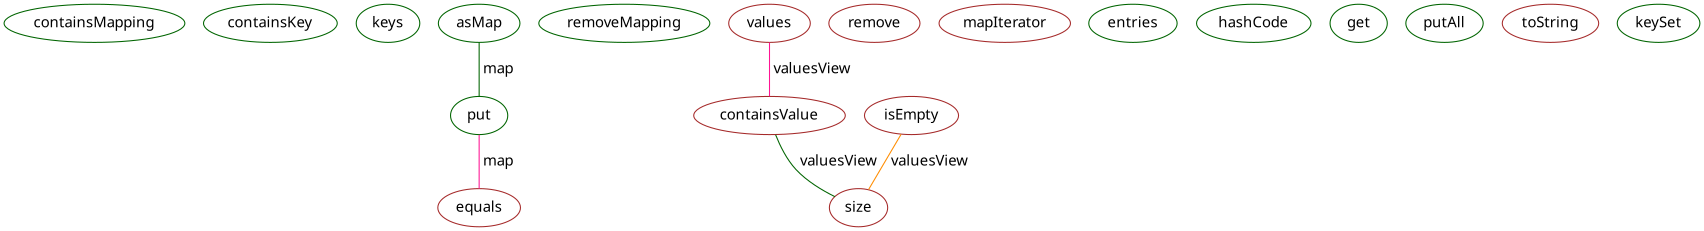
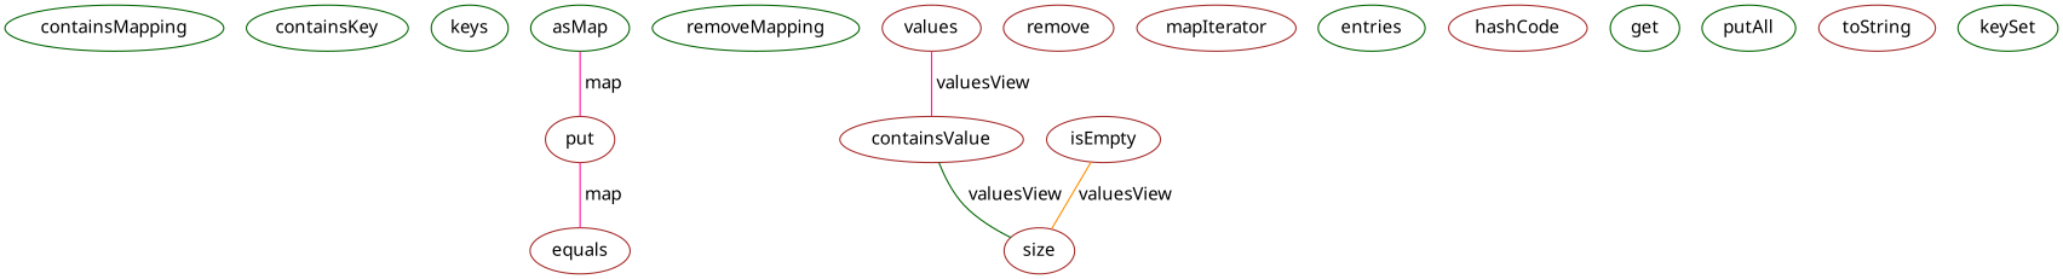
  digraph {
    fontname="Noto Sans"
    node [color=darkgreen fontname="Noto Sans"]
    edge [color=deeppink dir=none fontname="Noto Sans"]
    containsMapping
    containsKey
    keys
-   put
+   put [color=brown]
    asMap
    equals [color=brown]
    removeMapping
    values [color=brown]
    containsValue [color=brown]
    size [color=brown]
    isEmpty [color=brown]
    remove [color=brown]
    mapIterator [color=brown]
    entries
-   hashCode
+   hashCode [color=brown]
    get
    putAll
    toString [color=brown]
    keySet
    put -> equals [label=" map"]
-   asMap -> put [color=darkgreen label=" map"]
+   asMap -> put [label=" map"]
    values -> containsValue [label=" valuesView"]
    containsValue -> size [color=darkgreen label=" valuesView"]
    isEmpty -> size [color=darkorange label=" valuesView"]
  }
